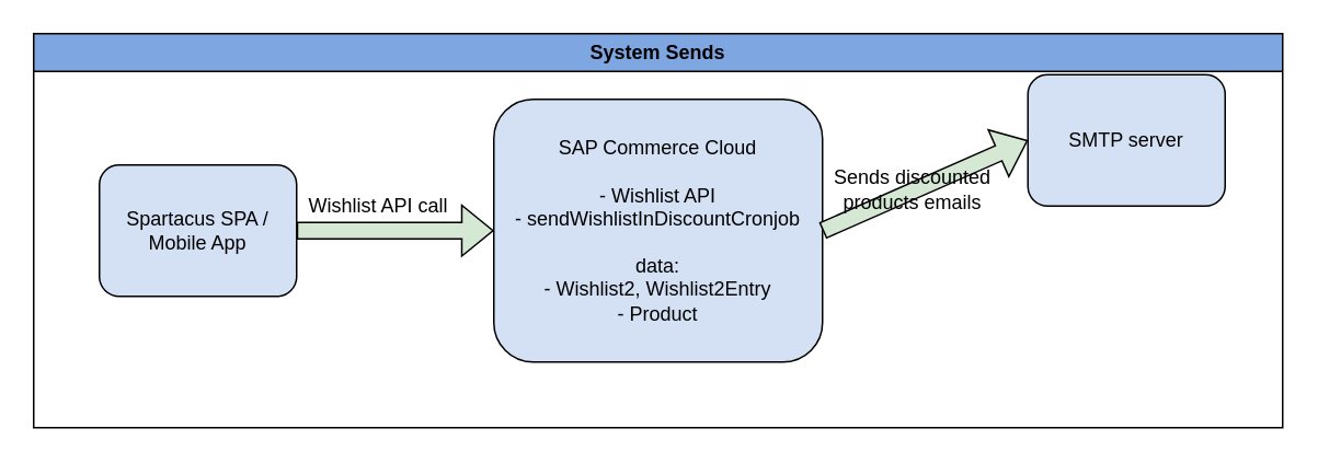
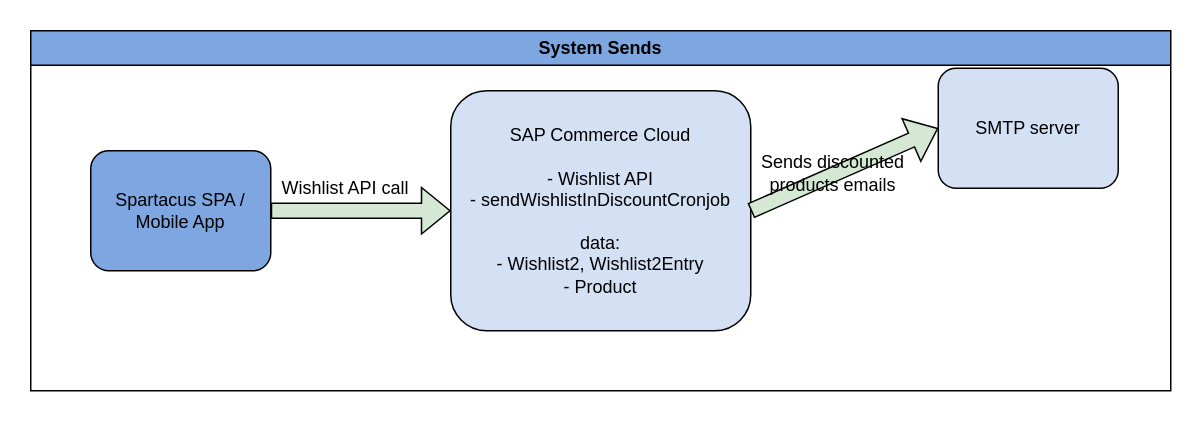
  <mxCell id="0" />
  <mxCell id="1" parent="0" />
  <mxCell id="2" value="System Sends" style="swimlane;whiteSpace=wrap;html=1;fillColor=#7EA6E0;" vertex="1" parent="1"><mxGeometry x="20" y="20" width="760" height="240" as="geometry"><mxRectangle x="40" y="40" width="130" height="30" as="alternateBounds" /></mxGeometry></mxCell>
- <mxCell id="3" value="Spartacus SPA / Mobile App" style="rounded=1;whiteSpace=wrap;html=1;fillColor=#D4E1F5;" vertex="1" parent="2"><mxGeometry x="40" y="80" width="120" height="80" as="geometry" /></mxCell>
+ <mxCell id="3" value="Spartacus SPA / Mobile App" style="rounded=1;whiteSpace=wrap;html=1;fillColor=#7ea6e0;" vertex="1" parent="2"><mxGeometry x="40" y="80" width="120" height="80" as="geometry" /></mxCell>
  <mxCell id="4" value="SAP Commerce Cloud&lt;div&gt;&lt;br&gt;&lt;/div&gt;&lt;div&gt;- Wishlist API&lt;/div&gt;&lt;div&gt;- sendWishlistInDiscountCronjob&lt;/div&gt;&lt;div&gt;&lt;br&gt;&lt;/div&gt;&lt;div&gt;data:&lt;/div&gt;&lt;div&gt;- Wishlist2, Wishlist2Entry&lt;/div&gt;&lt;div&gt;- Product&lt;/div&gt;" style="rounded=1;whiteSpace=wrap;html=1;fillColor=#D4E1F5;" vertex="1" parent="2"><mxGeometry x="280" y="40" width="200" height="160" as="geometry" /></mxCell>
  <mxCell id="5" value="SMTP server" style="rounded=1;whiteSpace=wrap;html=1;fillColor=#D4E1F5;" vertex="1" parent="2"><mxGeometry x="605" y="25" width="120" height="80" as="geometry" /></mxCell>
  <mxCell id="6" value="" style="shape=flexArrow;endArrow=classic;html=1;rounded=0;exitX=1;exitY=0.5;exitDx=0;exitDy=0;entryX=0;entryY=0.5;entryDx=0;entryDy=0;fillColor=#D5E8D4;" edge="1" parent="2" source="3" target="4"><mxGeometry width="50" height="50" relative="1" as="geometry"><mxPoint x="360" y="340" as="sourcePoint" /><mxPoint x="410" y="290" as="targetPoint" /></mxGeometry></mxCell>
  <mxCell id="7" value="" style="shape=flexArrow;endArrow=classic;html=1;rounded=0;exitX=1;exitY=0.5;exitDx=0;exitDy=0;entryX=0;entryY=0.5;entryDx=0;entryDy=0;fillColor=#D5E8D4;" edge="1" parent="2" source="4" target="5"><mxGeometry width="50" height="50" relative="1" as="geometry"><mxPoint x="360" y="340" as="sourcePoint" /><mxPoint x="410" y="290" as="targetPoint" /></mxGeometry></mxCell>
  <mxCell id="8" value="Wishlist API call" style="text;html=1;align=center;verticalAlign=middle;whiteSpace=wrap;rounded=0;" vertex="1" parent="2"><mxGeometry x="160" y="90" width="100" height="30" as="geometry" /></mxCell>
  <mxCell id="9" value="Sends discounted&lt;div&gt;&lt;span style=&quot;background-color: transparent; color: light-dark(rgb(0, 0, 0), rgb(255, 255, 255));&quot;&gt;products emails&lt;/span&gt;&lt;/div&gt;" style="text;html=1;align=center;verticalAlign=middle;whiteSpace=wrap;rounded=0;" vertex="1" parent="2"><mxGeometry x="480" y="80" width="110" height="30" as="geometry" /></mxCell>
